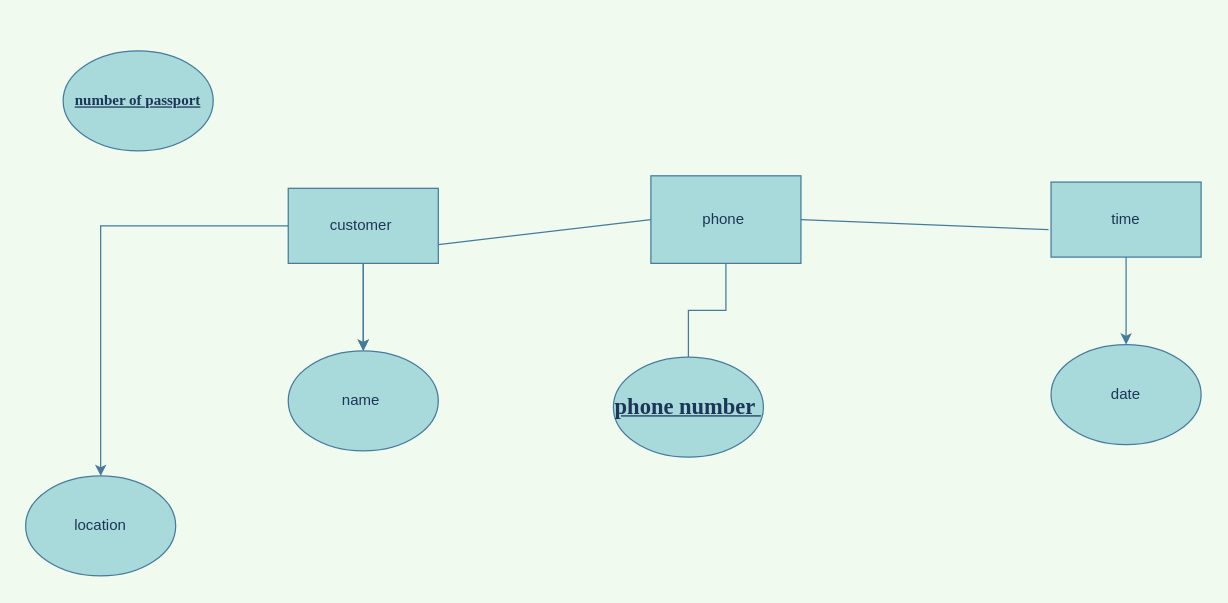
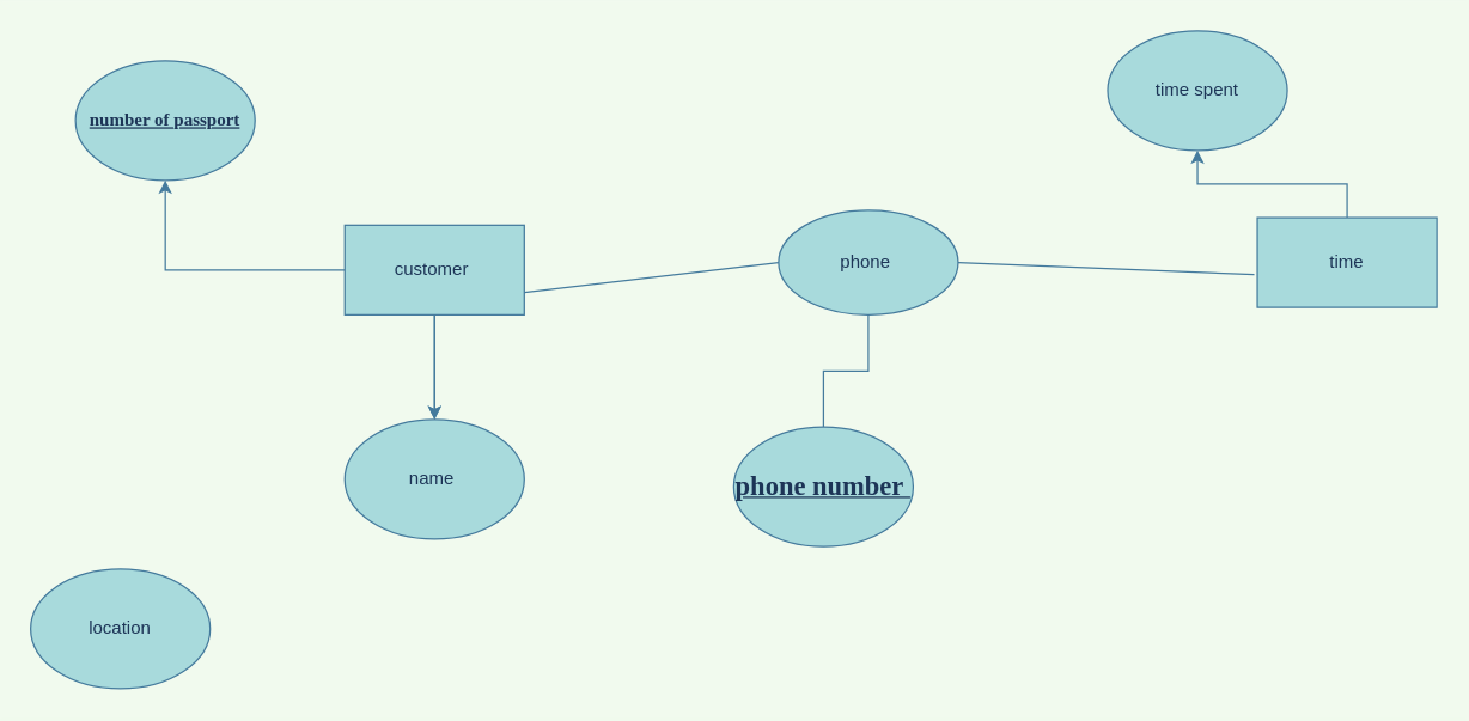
  <mxCell id="0" />
  <mxCell id="1" parent="0" />
  <mxCell id="2" value="" style="edgeStyle=orthogonalEdgeStyle;rounded=0;orthogonalLoop=1;jettySize=auto;html=1;labelBackgroundColor=#F1FAEE;strokeColor=#457B9D;fontColor=#1D3557;" edge="1" parent="1" source="5" target="11"><mxGeometry relative="1" as="geometry" /></mxCell>
  <mxCell id="3" value="" style="edgeStyle=orthogonalEdgeStyle;rounded=0;orthogonalLoop=1;jettySize=auto;html=1;labelBackgroundColor=#F1FAEE;strokeColor=#457B9D;fontColor=#1D3557;" edge="1" parent="1" source="5" target="11"><mxGeometry relative="1" as="geometry" /></mxCell>
- <mxCell id="4" value="" style="edgeStyle=orthogonalEdgeStyle;rounded=0;orthogonalLoop=1;jettySize=auto;html=1;labelBackgroundColor=#F1FAEE;strokeColor=#457B9D;fontColor=#1D3557;" edge="1" parent="1" source="5" target="12"><mxGeometry relative="1" as="geometry" /></mxCell>
+ <mxCell id="4" value="" style="edgeStyle=orthogonalEdgeStyle;rounded=0;orthogonalLoop=1;jettySize=auto;html=1;labelBackgroundColor=#F1FAEE;strokeColor=#457B9D;fontColor=#1D3557;" edge="1" parent="1" source="5" target="13"><mxGeometry relative="1" as="geometry" /></mxCell>
  <mxCell id="5" value="customer&amp;nbsp;" style="rounded=0;whiteSpace=wrap;html=1;fillColor=#A8DADC;strokeColor=#457B9D;fontColor=#1D3557;" vertex="1" parent="1"><mxGeometry x="230" y="150" width="120" height="60" as="geometry" /></mxCell>
  <mxCell id="6" value="" style="edgeStyle=orthogonalEdgeStyle;rounded=0;orthogonalLoop=1;jettySize=auto;html=1;labelBackgroundColor=#F1FAEE;strokeColor=#457B9D;fontColor=#1D3557;endArrow=none;" edge="1" parent="1" source="7" target="14"><mxGeometry relative="1" as="geometry" /></mxCell>
- <mxCell id="7" value="phone&amp;nbsp;&lt;br&gt;" style="rounded=0;whiteSpace=wrap;html=1;fillColor=#A8DADC;strokeColor=#457B9D;fontColor=#1D3557;" vertex="1" parent="1"><mxGeometry x="520" y="140" width="120" height="70" as="geometry" /></mxCell>
- <mxCell id="8" value="" style="edgeStyle=orthogonalEdgeStyle;rounded=0;orthogonalLoop=1;jettySize=auto;html=1;labelBackgroundColor=#F1FAEE;strokeColor=#457B9D;fontColor=#1D3557;" edge="1" parent="1" source="10" target="17"><mxGeometry relative="1" as="geometry" /></mxCell>
+ <mxCell id="7" value="phone&amp;nbsp;&lt;br&gt;" style="ellipse;whiteSpace=wrap;html=1;fillColor=#A8DADC;strokeColor=#457B9D;fontColor=#1D3557;" vertex="1" parent="1"><mxGeometry x="520" y="140" width="120" height="70" as="geometry" /></mxCell>
+ <mxCell id="9" value="" style="edgeStyle=orthogonalEdgeStyle;rounded=0;orthogonalLoop=1;jettySize=auto;html=1;labelBackgroundColor=#F1FAEE;strokeColor=#457B9D;fontColor=#1D3557;" edge="1" parent="1" source="10" target="18"><mxGeometry relative="1" as="geometry" /></mxCell>
  <mxCell id="10" value="time&lt;br&gt;" style="rounded=0;whiteSpace=wrap;html=1;fillColor=#A8DADC;strokeColor=#457B9D;fontColor=#1D3557;" vertex="1" parent="1"><mxGeometry x="840" y="145" width="120" height="60" as="geometry" /></mxCell>
  <mxCell id="11" value="name&amp;nbsp;" style="ellipse;whiteSpace=wrap;html=1;rounded=0;fillColor=#A8DADC;strokeColor=#457B9D;fontColor=#1D3557;" vertex="1" parent="1"><mxGeometry x="230" y="280" width="120" height="80" as="geometry" /></mxCell>
  <mxCell id="12" value="location&lt;br&gt;" style="ellipse;whiteSpace=wrap;html=1;rounded=0;fillColor=#A8DADC;strokeColor=#457B9D;fontColor=#1D3557;" vertex="1" parent="1"><mxGeometry x="20" y="380" width="120" height="80" as="geometry" /></mxCell>
  <mxCell id="13" value="&lt;font face=&quot;Permanent Marker&quot; data-font-src=&quot;https://fonts.googleapis.com/css?family=Permanent+Marker&quot;&gt;&lt;b&gt;&lt;u&gt;number of passport&lt;/u&gt;&lt;/b&gt;&lt;/font&gt;" style="ellipse;whiteSpace=wrap;html=1;rounded=0;fillColor=#A8DADC;strokeColor=#457B9D;fontColor=#1D3557;" vertex="1" parent="1"><mxGeometry x="50" y="40" width="120" height="80" as="geometry" /></mxCell>
  <mxCell id="14" value="&lt;font face=&quot;Permanent Marker&quot; data-font-src=&quot;https://fonts.googleapis.com/css?family=Permanent+Marker&quot; style=&quot;font-size: 18px&quot;&gt;&lt;u&gt;&lt;b&gt;phone number&amp;nbsp;&lt;/b&gt;&lt;/u&gt;&lt;/font&gt;" style="ellipse;whiteSpace=wrap;html=1;rounded=0;fillColor=#A8DADC;strokeColor=#457B9D;fontColor=#1D3557;" vertex="1" parent="1"><mxGeometry x="490" y="285" width="120" height="80" as="geometry" /></mxCell>
  <mxCell id="15" value="" style="endArrow=none;html=1;exitX=1;exitY=0.75;exitDx=0;exitDy=0;entryX=0;entryY=0.5;entryDx=0;entryDy=0;labelBackgroundColor=#F1FAEE;strokeColor=#457B9D;fontColor=#1D3557;" edge="1" parent="1" source="5" target="7"><mxGeometry width="50" height="50" relative="1" as="geometry"><mxPoint x="440" y="220" as="sourcePoint" /><mxPoint x="490" y="170" as="targetPoint" /></mxGeometry></mxCell>
  <mxCell id="16" value="" style="endArrow=none;html=1;exitX=1;exitY=0.5;exitDx=0;exitDy=0;entryX=-0.017;entryY=0.633;entryDx=0;entryDy=0;entryPerimeter=0;labelBackgroundColor=#F1FAEE;strokeColor=#457B9D;fontColor=#1D3557;" edge="1" parent="1" source="7" target="10"><mxGeometry width="50" height="50" relative="1" as="geometry"><mxPoint x="790" y="230" as="sourcePoint" /><mxPoint x="840" y="180" as="targetPoint" /></mxGeometry></mxCell>
- <mxCell id="17" value="date&lt;br&gt;" style="ellipse;whiteSpace=wrap;html=1;rounded=0;fillColor=#A8DADC;strokeColor=#457B9D;fontColor=#1D3557;" vertex="1" parent="1"><mxGeometry x="840" y="275" width="120" height="80" as="geometry" /></mxCell>
+ <mxCell id="18" value="time spent&lt;br&gt;" style="ellipse;whiteSpace=wrap;html=1;rounded=0;fillColor=#A8DADC;strokeColor=#457B9D;fontColor=#1D3557;" vertex="1" parent="1"><mxGeometry x="740" y="20" width="120" height="80" as="geometry" /></mxCell>
